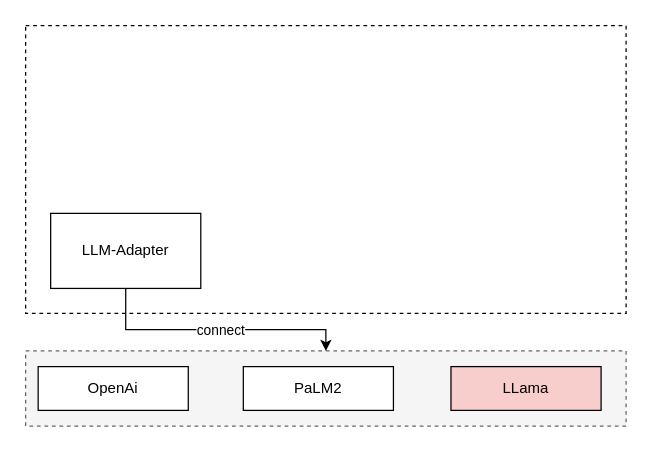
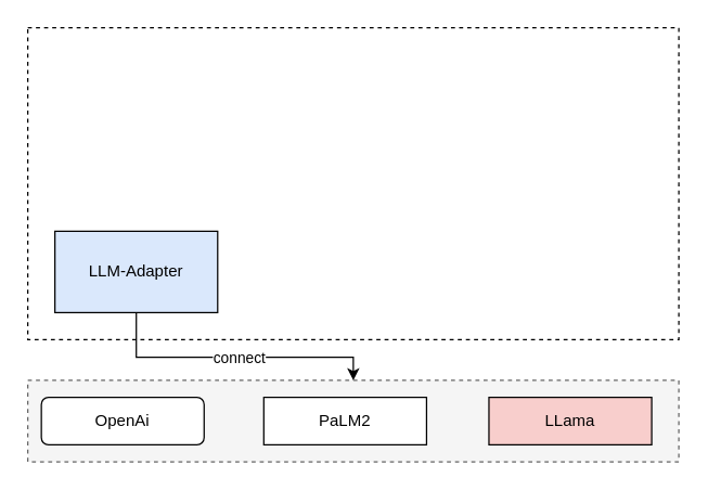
  <mxCell id="0" />
  <mxCell id="1" parent="0" />
  <mxCell id="2" value="" style="rounded=0;whiteSpace=wrap;html=1;dashed=1;" vertex="1" parent="1"><mxGeometry x="20" y="20" width="480" height="230" as="geometry" /></mxCell>
  <mxCell id="3" value="" style="rounded=0;whiteSpace=wrap;html=1;dashed=1;fillColor=#f5f5f5;fontColor=#333333;strokeColor=#666666;" vertex="1" parent="1"><mxGeometry x="20" y="280" width="480" height="60" as="geometry" /></mxCell>
- <mxCell id="4" value="OpenAi" style="rounded=0;whiteSpace=wrap;html=1;" vertex="1" parent="1"><mxGeometry x="30" y="292.5" width="120" height="35" as="geometry" /></mxCell>
+ <mxCell id="4" value="OpenAi" style="whiteSpace=wrap;html=1;rounded=1;" vertex="1" parent="1"><mxGeometry x="30" y="292.5" width="120" height="35" as="geometry" /></mxCell>
  <mxCell id="5" value="PaLM2" style="rounded=0;whiteSpace=wrap;html=1;" vertex="1" parent="1"><mxGeometry x="194" y="292.5" width="120" height="35" as="geometry" /></mxCell>
  <mxCell id="6" value="LLama" style="rounded=0;whiteSpace=wrap;html=1;fillColor=#f8cecc;" vertex="1" parent="1"><mxGeometry x="360" y="292.5" width="120" height="35" as="geometry" /></mxCell>
  <mxCell id="7" value="" style="edgeStyle=orthogonalEdgeStyle;rounded=0;orthogonalLoop=1;jettySize=auto;html=1;entryX=0.5;entryY=0;entryDx=0;entryDy=0;" edge="1" parent="1" target="3"><mxGeometry relative="1" as="geometry"><mxPoint x="100" y="223" as="sourcePoint" /><mxPoint x="260" y="273" as="targetPoint" /><Array as="points"><mxPoint x="100" y="263" /><mxPoint x="260" y="263" /></Array></mxGeometry></mxCell>
  <mxCell id="8" value="connect" style="edgeLabel;html=1;align=center;verticalAlign=middle;resizable=0;points=[];" vertex="1" connectable="0" parent="7"><mxGeometry x="0.06" relative="1" as="geometry"><mxPoint as="offset" /></mxGeometry></mxCell>
- <mxCell id="9" value="LLM-Adapter" style="rounded=0;whiteSpace=wrap;html=1;" vertex="1" parent="1"><mxGeometry x="40" y="170" width="120" height="60" as="geometry" /></mxCell>
+ <mxCell id="9" value="LLM-Adapter" style="rounded=0;whiteSpace=wrap;html=1;fillColor=#dae8fc;" vertex="1" parent="1"><mxGeometry x="40" y="170" width="120" height="60" as="geometry" /></mxCell>
